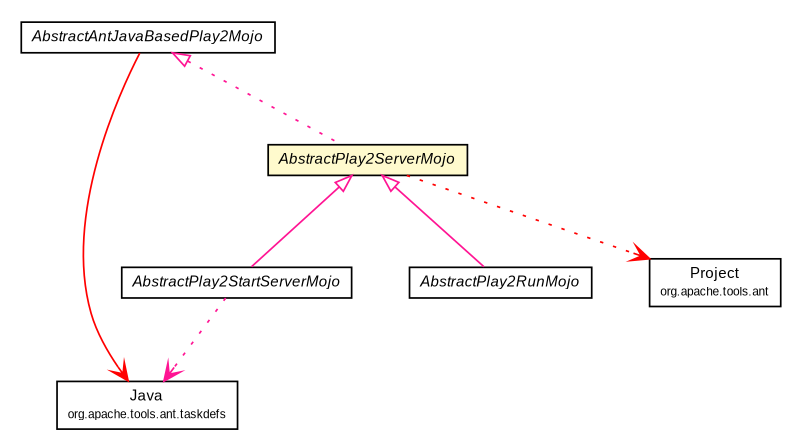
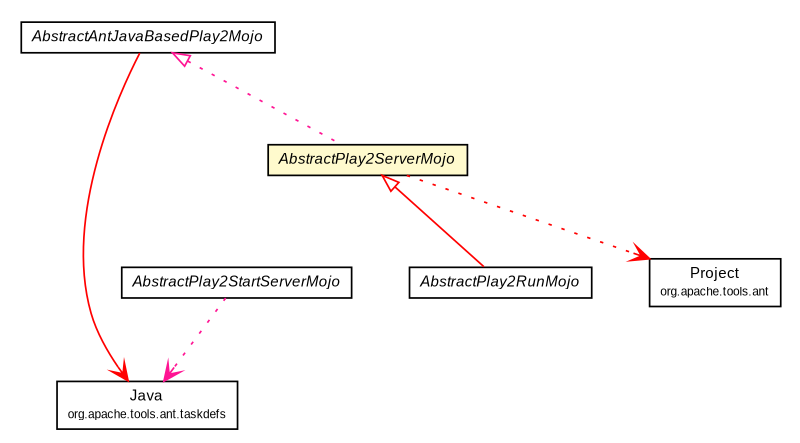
  digraph {
    nodesep=0.25
    ranksep=0.5
    node [fontcolor=black fontname=arial fontsize=9.0 shape=plaintext]
    edge [color=deeppink fontname=arial fontsize=10.0 headport=p labelfontname=arial labelfontsize=10 style=dotted tailport=p]
    n1 [label=<<table title="com.google.code.play2.plugin.AbstractPlay2StartServerMojo" border="0" cellborder="1" cellspacing="0" cellpadding="2" port="p" href="./AbstractPlay2StartServerMojo.html"> 		<tr><td><table border="0" cellspacing="0" cellpadding="1"> <tr><td align="center" balign="center"><font face="arial italic"> AbstractPlay2StartServerMojo </font></td></tr> 		</table></td></tr> 		</table>>]
    n2 [label=<<table title="org.apache.tools.ant.taskdefs.Java" border="0" cellborder="1" cellspacing="0" cellpadding="2" port="p" href="http://maven-play-plugin.googlecode.com/svn/apidocs/org/apache/ant/ant/1.9.4/org/apache/tools/ant/taskdefs/Java.html"> 		<tr><td><table border="0" cellspacing="0" cellpadding="1"> <tr><td align="center" balign="center"> Java </td></tr> <tr><td align="center" balign="center"><font point-size="7.0"> org.apache.tools.ant.taskdefs </font></td></tr> 		</table></td></tr> 		</table>>]
    n3 [label=<<table title="com.google.code.play2.plugin.AbstractPlay2ServerMojo" border="0" cellborder="1" cellspacing="0" cellpadding="2" port="p" bgcolor="lemonChiffon" href="./AbstractPlay2ServerMojo.html"> 		<tr><td><table border="0" cellspacing="0" cellpadding="1"> <tr><td align="center" balign="center"><font face="arial italic"> AbstractPlay2ServerMojo </font></td></tr> 		</table></td></tr> 		</table>>]
    n4 [label=<<table title="com.google.code.play2.plugin.AbstractPlay2RunMojo" border="0" cellborder="1" cellspacing="0" cellpadding="2" port="p" href="./AbstractPlay2RunMojo.html"> 		<tr><td><table border="0" cellspacing="0" cellpadding="1"> <tr><td align="center" balign="center"><font face="arial italic"> AbstractPlay2RunMojo </font></td></tr> 		</table></td></tr> 		</table>>]
    n5 [label=<<table title="org.apache.tools.ant.Project" border="0" cellborder="1" cellspacing="0" cellpadding="2" port="p" href="http://maven-play-plugin.googlecode.com/svn/apidocs/org/apache/ant/ant/1.9.4/org/apache/tools/ant/Project.html"> 		<tr><td><table border="0" cellspacing="0" cellpadding="1"> <tr><td align="center" balign="center"> Project </td></tr> <tr><td align="center" balign="center"><font point-size="7.0"> org.apache.tools.ant </font></td></tr> 		</table></td></tr> 		</table>>]
    n6 [label=<<table title="com.google.code.play2.plugin.AbstractAntJavaBasedPlay2Mojo" border="0" cellborder="1" cellspacing="0" cellpadding="2" port="p" href="./AbstractAntJavaBasedPlay2Mojo.html"> 		<tr><td><table border="0" cellspacing="0" cellpadding="1"> <tr><td align="center" balign="center"><font face="arial italic"> AbstractAntJavaBasedPlay2Mojo </font></td></tr> 		</table></td></tr> 		</table>>]
    n1 -> n2 [arrowhead=open fontcolor=black]
-   n3 -> n1 [arrowtail=empty dir=back fontsize=10 style=solid]
-   n3 -> n4 [arrowtail=empty dir=back fontsize=10 style=solid]
+   n3 -> n4 [arrowtail=empty color=red dir=back fontsize=10 style=solid]
    n3 -> n5 [arrowhead=open color=red fontcolor=black]
    n6 -> n2 [arrowhead=open color=red fontcolor=black style=solid]
    n6 -> n3 [arrowtail=empty dir=back fontsize=10]
  }
